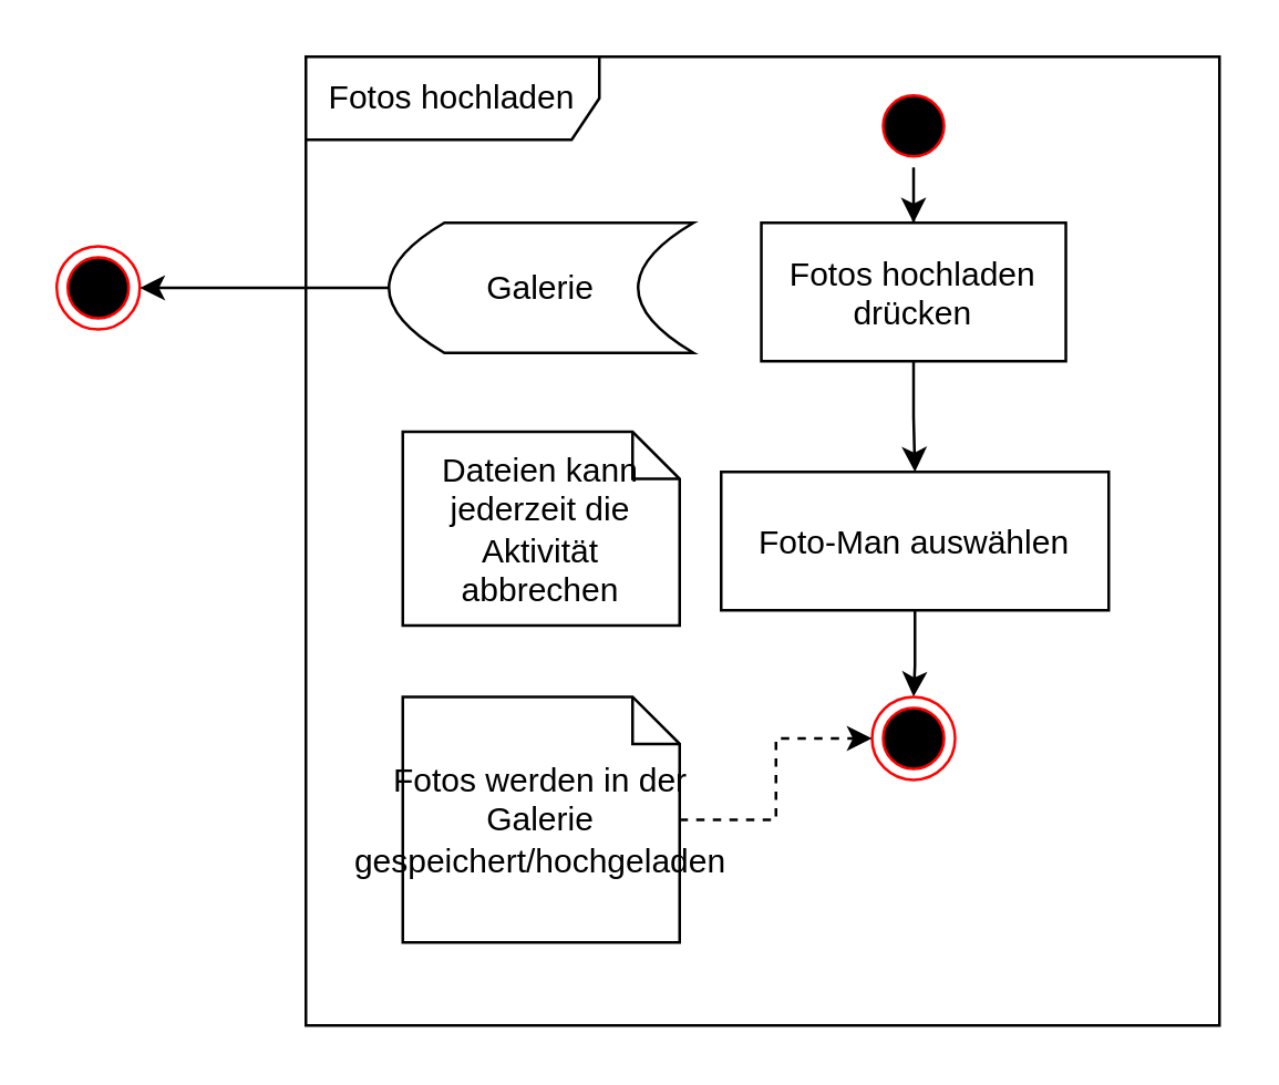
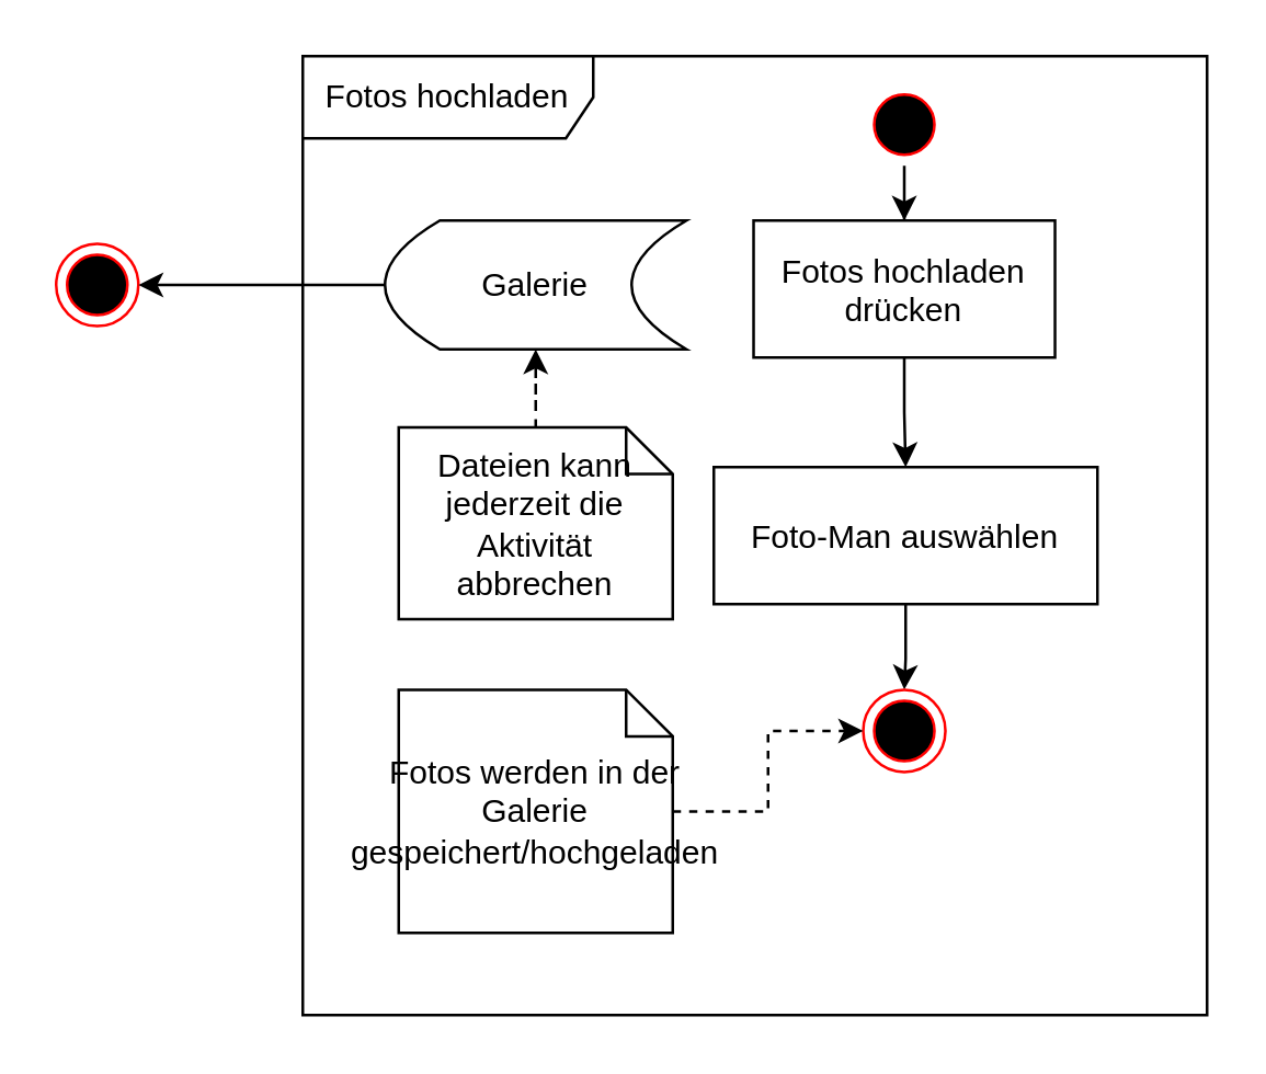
  <mxCell id="0" />
  <mxCell id="1" parent="0" />
  <mxCell id="2" style="edgeStyle=orthogonalEdgeStyle;rounded=0;orthogonalLoop=1;jettySize=auto;html=1;" edge="1" parent="1" source="3" target="5"><mxGeometry relative="1" as="geometry" /></mxCell>
  <mxCell id="3" value="" style="ellipse;shape=startState;fillColor=#000000;strokeColor=#ff0000;" vertex="1" parent="1"><mxGeometry x="314.51" y="30" width="30" height="30" as="geometry" /></mxCell>
  <mxCell id="4" value="" style="edgeStyle=orthogonalEdgeStyle;rounded=0;orthogonalLoop=1;jettySize=auto;html=1;" edge="1" parent="1" source="5" target="13"><mxGeometry relative="1" as="geometry" /></mxCell>
  <mxCell id="5" value="Fotos hochladen&#10;drücken" style="" vertex="1" parent="1"><mxGeometry x="274.51" y="80" width="110" height="50" as="geometry" /></mxCell>
  <mxCell id="6" value="Fotos hochladen" style="shape=umlFrame;whiteSpace=wrap;html=1;pointerEvents=0;width=106;height=30;" vertex="1" parent="1"><mxGeometry x="110" y="20" width="330" height="350" as="geometry" /></mxCell>
  <mxCell id="7" value="" style="ellipse;shape=endState;fillColor=#000000;strokeColor=#ff0000" vertex="1" parent="1"><mxGeometry x="20" y="88.5" width="30" height="30" as="geometry" /></mxCell>
  <mxCell id="8" style="edgeStyle=orthogonalEdgeStyle;rounded=0;orthogonalLoop=1;jettySize=auto;html=1;" edge="1" parent="1" source="9" target="7"><mxGeometry relative="1" as="geometry" /></mxCell>
  <mxCell id="9" value="Galerie" style="shape=dataStorage;whiteSpace=wrap;html=1;fixedSize=1;" vertex="1" parent="1"><mxGeometry x="140" y="80" width="110" height="47" as="geometry" /></mxCell>
+ <mxCell id="10" style="edgeStyle=orthogonalEdgeStyle;rounded=0;orthogonalLoop=1;jettySize=auto;html=1;dashed=1;" edge="1" parent="1" source="11" target="9"><mxGeometry relative="1" as="geometry" /></mxCell>
  <mxCell id="11" value="Dateien kann jederzeit die Aktivität abbrechen" style="shape=note;whiteSpace=wrap;size=17" vertex="1" parent="1"><mxGeometry x="145" y="155.5" width="100" height="70" as="geometry" /></mxCell>
  <mxCell id="12" style="edgeStyle=orthogonalEdgeStyle;rounded=0;orthogonalLoop=1;jettySize=auto;html=1;" edge="1" parent="1" source="13" target="14"><mxGeometry relative="1" as="geometry" /></mxCell>
  <mxCell id="13" value="Foto-Man auswählen" style="" vertex="1" parent="1"><mxGeometry x="260" y="170" width="140" height="50" as="geometry" /></mxCell>
  <mxCell id="14" value="" style="ellipse;shape=endState;fillColor=#000000;strokeColor=#ff0000" vertex="1" parent="1"><mxGeometry x="314.51" y="251.25" width="30" height="30" as="geometry" /></mxCell>
  <mxCell id="15" style="edgeStyle=orthogonalEdgeStyle;rounded=0;orthogonalLoop=1;jettySize=auto;html=1;dashed=1;" edge="1" parent="1" source="16" target="14"><mxGeometry relative="1" as="geometry" /></mxCell>
  <mxCell id="16" value="Fotos werden in der Galerie gespeichert/hochgeladen" style="shape=note;whiteSpace=wrap;size=17" vertex="1" parent="1"><mxGeometry x="145" y="251.25" width="100" height="88.75" as="geometry" /></mxCell>
